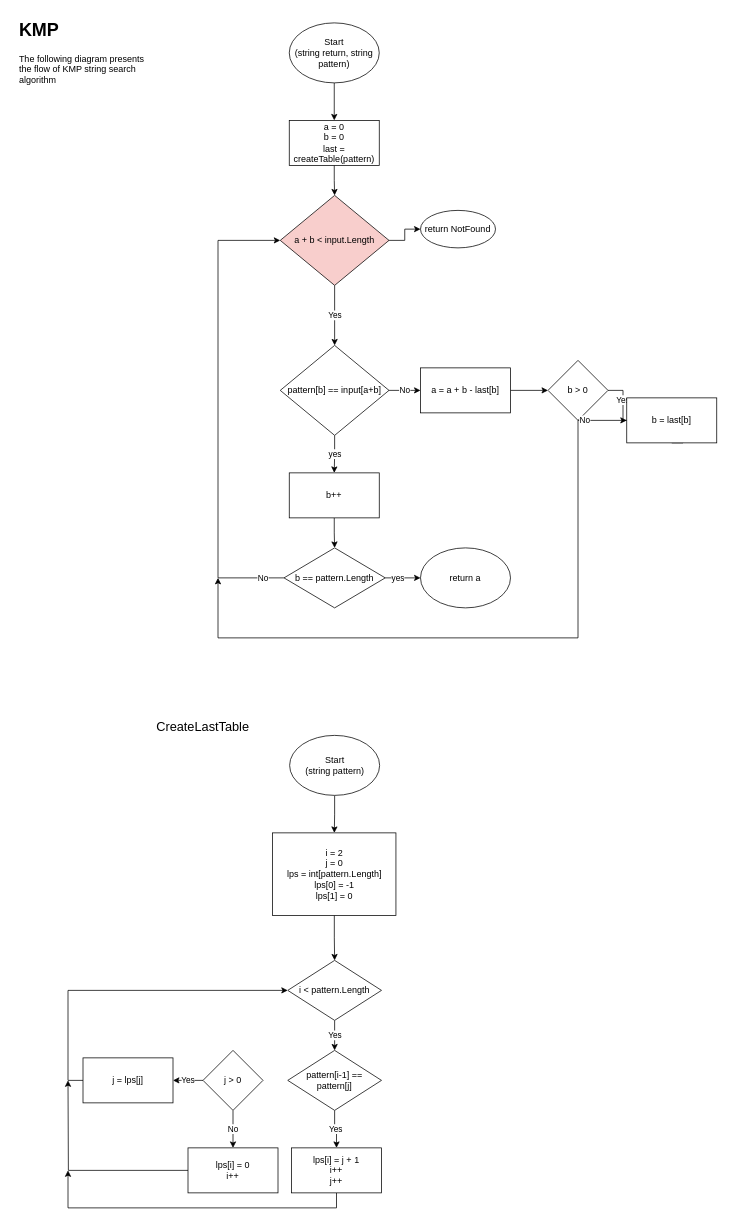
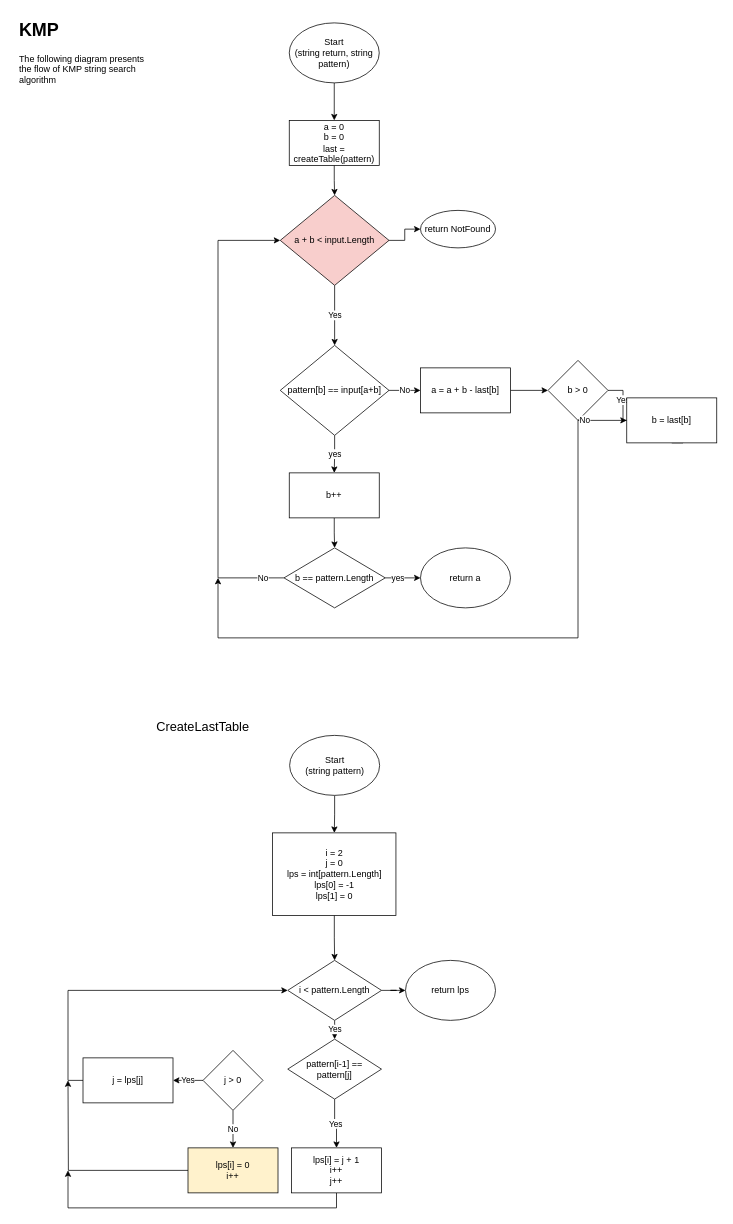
  <mxCell id="0" />
  <mxCell id="1" parent="0" />
  <mxCell id="2" value="&lt;h1&gt;KMP&lt;/h1&gt;&lt;p&gt;The following diagram presents the flow of KMP string search algorithm&lt;br&gt;&lt;/p&gt;" style="text;html=1;strokeColor=none;fillColor=none;spacing=5;spacingTop=-20;whiteSpace=wrap;overflow=hidden;rounded=0;" vertex="1" parent="1"><mxGeometry y="20" width="190" height="120" as="geometry" x="20" /></mxCell>
  <mxCell id="3" value="" style="edgeStyle=orthogonalEdgeStyle;rounded=0;orthogonalLoop=1;jettySize=auto;html=1;" edge="1" parent="1" source="4" target="6"><mxGeometry relative="1" as="geometry" /></mxCell>
  <mxCell id="4" value="&lt;div&gt;Start&lt;/div&gt;&lt;div&gt;(string return, string pattern)&lt;/div&gt;" style="ellipse;whiteSpace=wrap;html=1;" vertex="1" parent="1"><mxGeometry x="385" y="30" width="120" height="80" as="geometry" /></mxCell>
  <mxCell id="5" value="" style="edgeStyle=orthogonalEdgeStyle;rounded=0;orthogonalLoop=1;jettySize=auto;html=1;" edge="1" parent="1" source="6" target="9"><mxGeometry relative="1" as="geometry" /></mxCell>
  <mxCell id="6" value="&lt;div&gt;a = 0&lt;/div&gt;&lt;div&gt;b = 0&lt;/div&gt;&lt;div&gt;last = createTable(pattern)&lt;br&gt;&lt;/div&gt;" style="rounded=0;whiteSpace=wrap;html=1;" vertex="1" parent="1"><mxGeometry x="385" y="160" width="120" height="60" as="geometry" /></mxCell>
  <mxCell id="7" value="Yes" style="edgeStyle=orthogonalEdgeStyle;rounded=0;orthogonalLoop=1;jettySize=auto;html=1;" edge="1" parent="1" source="9" target="12"><mxGeometry relative="1" as="geometry" /></mxCell>
  <mxCell id="8" value="" style="edgeStyle=orthogonalEdgeStyle;rounded=0;orthogonalLoop=1;jettySize=auto;html=1;" edge="1" parent="1" source="9" target="19"><mxGeometry relative="1" as="geometry" /></mxCell>
  <mxCell id="9" value="a + b &amp;lt; input.Length" style="rhombus;whiteSpace=wrap;html=1;fillColor=#f8cecc;" vertex="1" parent="1"><mxGeometry x="373" y="260" width="145" height="120" as="geometry" /></mxCell>
  <mxCell id="10" value="yes" style="edgeStyle=orthogonalEdgeStyle;rounded=0;orthogonalLoop=1;jettySize=auto;html=1;" edge="1" parent="1" source="12" target="14"><mxGeometry relative="1" as="geometry" /></mxCell>
  <mxCell id="11" value="No" style="edgeStyle=orthogonalEdgeStyle;rounded=0;orthogonalLoop=1;jettySize=auto;html=1;exitX=1;exitY=0.5;exitDx=0;exitDy=0;entryX=0;entryY=0.5;entryDx=0;entryDy=0;" edge="1" parent="1" source="12" target="21"><mxGeometry relative="1" as="geometry" /></mxCell>
  <mxCell id="12" value="pattern[b] == input[a+b]" style="rhombus;whiteSpace=wrap;html=1;" vertex="1" parent="1"><mxGeometry x="373" y="460" width="145" height="120" as="geometry" /></mxCell>
  <mxCell id="13" value="" style="edgeStyle=orthogonalEdgeStyle;rounded=0;orthogonalLoop=1;jettySize=auto;html=1;" edge="1" parent="1" source="14" target="17"><mxGeometry relative="1" as="geometry" /></mxCell>
  <mxCell id="14" value="&lt;div&gt;b++&lt;/div&gt;" style="rounded=0;whiteSpace=wrap;html=1;" vertex="1" parent="1"><mxGeometry x="385" y="630" width="120" height="60" as="geometry" /></mxCell>
  <mxCell id="15" value="yes" style="edgeStyle=orthogonalEdgeStyle;rounded=0;orthogonalLoop=1;jettySize=auto;html=1;" edge="1" parent="1" source="17" target="18"><mxGeometry x="-0.277" relative="1" as="geometry"><mxPoint as="offset" /></mxGeometry></mxCell>
  <mxCell id="16" value="No" style="edgeStyle=orthogonalEdgeStyle;rounded=0;orthogonalLoop=1;jettySize=auto;html=1;exitX=0;exitY=0.5;exitDx=0;exitDy=0;entryX=0;entryY=0.5;entryDx=0;entryDy=0;" edge="1" parent="1" source="17" target="9"><mxGeometry x="-0.91" relative="1" as="geometry"><Array as="points"><mxPoint x="290" y="770" /><mxPoint x="290" y="320" /></Array><mxPoint as="offset" /></mxGeometry></mxCell>
  <mxCell id="17" value="b == pattern.Length" style="rhombus;whiteSpace=wrap;html=1;" vertex="1" parent="1"><mxGeometry x="378" y="730" width="135" height="80" as="geometry" /></mxCell>
  <mxCell id="18" value="return a" style="ellipse;whiteSpace=wrap;html=1;" vertex="1" parent="1"><mxGeometry x="560" y="730" width="120" height="80" as="geometry" /></mxCell>
  <mxCell id="19" value="return NotFound" style="ellipse;whiteSpace=wrap;html=1;" vertex="1" parent="1"><mxGeometry x="560" y="280" width="100" height="50" as="geometry" /></mxCell>
  <mxCell id="20" value="" style="edgeStyle=orthogonalEdgeStyle;rounded=0;orthogonalLoop=1;jettySize=auto;html=1;" edge="1" parent="1" source="21" target="23"><mxGeometry relative="1" as="geometry" /></mxCell>
  <mxCell id="21" value="a = a + b - last[b]" style="rounded=0;whiteSpace=wrap;html=1;" vertex="1" parent="1"><mxGeometry x="560" y="490" width="120" height="60" as="geometry" /></mxCell>
  <mxCell id="22" value="Yes" style="edgeStyle=orthogonalEdgeStyle;rounded=0;orthogonalLoop=1;jettySize=auto;html=1;" edge="1" parent="1" source="23" target="25"><mxGeometry relative="1" as="geometry" /></mxCell>
  <mxCell id="23" value="b &amp;gt; 0" style="rhombus;whiteSpace=wrap;html=1;" vertex="1" parent="1"><mxGeometry x="730" y="480" width="80" height="80" as="geometry" /></mxCell>
  <mxCell id="24" value="No" style="edgeStyle=orthogonalEdgeStyle;rounded=0;orthogonalLoop=1;jettySize=auto;html=1;exitX=0.5;exitY=1;exitDx=0;exitDy=0;" edge="1" parent="1" source="25"><mxGeometry x="-0.66" relative="1" as="geometry"><mxPoint x="290" y="770" as="targetPoint" /><Array as="points"><mxPoint x="910" y="560" /><mxPoint x="770" y="560" /><mxPoint x="770" y="850" /><mxPoint x="290" y="850" /></Array><mxPoint as="offset" /></mxGeometry></mxCell>
  <mxCell id="25" value="b = last[b]" style="rounded=0;whiteSpace=wrap;html=1;" vertex="1" parent="1"><mxGeometry x="835" y="530" width="120" height="60" as="geometry" /></mxCell>
  <mxCell id="26" value="&lt;font style=&quot;font-size: 17px&quot;&gt;CreateLastTable&lt;/font&gt;" style="text;html=1;strokeColor=none;fillColor=none;align=center;verticalAlign=middle;whiteSpace=wrap;rounded=0;" vertex="1" parent="1"><mxGeometry x="250" y="960" width="40" height="20" as="geometry" /></mxCell>
  <mxCell id="27" value="" style="edgeStyle=orthogonalEdgeStyle;rounded=0;orthogonalLoop=1;jettySize=auto;html=1;" edge="1" parent="1" source="28" target="30"><mxGeometry relative="1" as="geometry" /></mxCell>
  <mxCell id="28" value="&lt;div&gt;Start&lt;/div&gt;&lt;div&gt;(string pattern)&lt;br&gt;&lt;/div&gt;" style="ellipse;whiteSpace=wrap;html=1;" vertex="1" parent="1"><mxGeometry x="385.5" y="980" width="120" height="80" as="geometry" /></mxCell>
  <mxCell id="29" value="" style="edgeStyle=orthogonalEdgeStyle;rounded=0;orthogonalLoop=1;jettySize=auto;html=1;" edge="1" parent="1" source="30" target="33"><mxGeometry relative="1" as="geometry" /></mxCell>
  <mxCell id="30" value="&lt;div&gt;i = 2&lt;/div&gt;&lt;div&gt;j = 0&lt;/div&gt;&lt;div&gt;lps = int[pattern.Length]&lt;br&gt;&lt;/div&gt;&lt;div&gt;lps[0] = -1&lt;/div&gt;&lt;div&gt;lps[1] = 0&lt;br&gt;&lt;/div&gt;" style="rounded=0;whiteSpace=wrap;html=1;" vertex="1" parent="1"><mxGeometry x="362.75" y="1110" width="164.5" height="110" as="geometry" /></mxCell>
  <mxCell id="31" value="Yes" style="edgeStyle=orthogonalEdgeStyle;rounded=0;orthogonalLoop=1;jettySize=auto;html=1;" edge="1" parent="1" source="33" target="35"><mxGeometry relative="1" as="geometry" /></mxCell>
+ <mxCell id="32" value="" style="edgeStyle=orthogonalEdgeStyle;rounded=0;orthogonalLoop=1;jettySize=auto;html=1;" edge="1" parent="1" source="33" target="45"><mxGeometry relative="1" as="geometry" /></mxCell>
  <mxCell id="33" value="i &amp;lt; pattern.Length" style="rhombus;whiteSpace=wrap;html=1;" vertex="1" parent="1"><mxGeometry x="383" y="1280" width="125" height="80" as="geometry" /></mxCell>
  <mxCell id="34" value="Yes" style="edgeStyle=orthogonalEdgeStyle;rounded=0;orthogonalLoop=1;jettySize=auto;html=1;" edge="1" parent="1" source="35" target="37"><mxGeometry relative="1" as="geometry" /></mxCell>
- <mxCell id="35" value="pattern[i-1] == pattern[j]" style="rhombus;whiteSpace=wrap;html=1;" vertex="1" parent="1"><mxGeometry x="383" y="1400" width="125" height="80" as="geometry" /></mxCell>
+ <mxCell id="35" value="pattern[i-1] == pattern[j]" style="rhombus;whiteSpace=wrap;html=1;" vertex="1" parent="1"><mxGeometry x="383" y="1385" width="125" height="80" as="geometry" /></mxCell>
  <mxCell id="36" style="edgeStyle=orthogonalEdgeStyle;rounded=0;orthogonalLoop=1;jettySize=auto;html=1;exitX=0.5;exitY=1;exitDx=0;exitDy=0;" edge="1" parent="1" source="37"><mxGeometry relative="1" as="geometry"><mxPoint x="90" y="1560" as="targetPoint" /><Array as="points"><mxPoint x="448" y="1610" /><mxPoint x="90" y="1610" /></Array></mxGeometry></mxCell>
  <mxCell id="37" value="&lt;div&gt;lps[i] = j + 1&lt;/div&gt;&lt;div&gt;i++&lt;/div&gt;&lt;div&gt;j++&lt;br&gt;&lt;/div&gt;" style="rounded=0;whiteSpace=wrap;html=1;" vertex="1" parent="1"><mxGeometry x="388" y="1530" width="120" height="60" as="geometry" /></mxCell>
  <mxCell id="38" value="Yes" style="edgeStyle=orthogonalEdgeStyle;rounded=0;orthogonalLoop=1;jettySize=auto;html=1;" edge="1" parent="1" source="40" target="42"><mxGeometry relative="1" as="geometry" /></mxCell>
  <mxCell id="39" value="No" style="edgeStyle=orthogonalEdgeStyle;rounded=0;orthogonalLoop=1;jettySize=auto;html=1;" edge="1" parent="1" source="40" target="44"><mxGeometry relative="1" as="geometry" /></mxCell>
  <mxCell id="40" value="j &amp;gt; 0" style="rhombus;whiteSpace=wrap;html=1;" vertex="1" parent="1"><mxGeometry x="270" y="1400" width="80" height="80" as="geometry" /></mxCell>
  <mxCell id="41" style="edgeStyle=orthogonalEdgeStyle;rounded=0;orthogonalLoop=1;jettySize=auto;html=1;exitX=0;exitY=0.5;exitDx=0;exitDy=0;entryX=0;entryY=0.5;entryDx=0;entryDy=0;" edge="1" parent="1" source="42" target="33"><mxGeometry relative="1" as="geometry" /></mxCell>
  <mxCell id="42" value="j = lps[j]" style="rounded=0;whiteSpace=wrap;html=1;" vertex="1" parent="1"><mxGeometry x="110" y="1410" width="120" height="60" as="geometry" /></mxCell>
  <mxCell id="43" style="edgeStyle=orthogonalEdgeStyle;rounded=0;orthogonalLoop=1;jettySize=auto;html=1;exitX=0;exitY=0.5;exitDx=0;exitDy=0;" edge="1" parent="1" source="44"><mxGeometry relative="1" as="geometry"><mxPoint x="90" y="1440" as="targetPoint" /></mxGeometry></mxCell>
- <mxCell id="44" value="&lt;div&gt;lps[i] = 0&lt;/div&gt;&lt;div&gt;i++&lt;br&gt;&lt;/div&gt;" style="rounded=0;whiteSpace=wrap;html=1;" vertex="1" parent="1"><mxGeometry x="250" y="1530" width="120" height="60" as="geometry" /></mxCell>
+ <mxCell id="44" value="&lt;div&gt;lps[i] = 0&lt;/div&gt;&lt;div&gt;i++&lt;br&gt;&lt;/div&gt;" style="rounded=0;whiteSpace=wrap;html=1;fillColor=#fff2cc;" vertex="1" parent="1"><mxGeometry x="250" y="1530" width="120" height="60" as="geometry" /></mxCell>
+ <mxCell id="45" value="return lps" style="ellipse;whiteSpace=wrap;html=1;" vertex="1" parent="1"><mxGeometry x="540" y="1280" width="120" height="80" as="geometry" /></mxCell>
